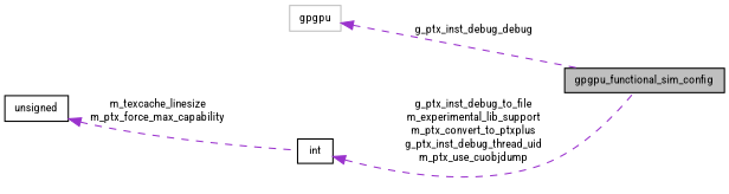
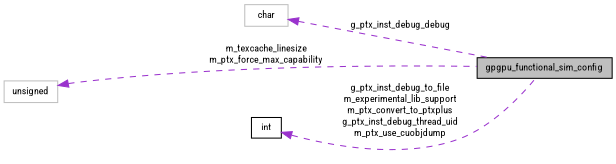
  digraph {
    fontname="Roboto Condensed"
    rankdir=LR
    node [color=black fontname="Roboto Condensed" fontsize=10 shape=record]
    edge [color=darkorchid3 dir=back fontname="Roboto Condensed" fontsize=10 labelfontname=FreeSans labelfontsize=10 style=dashed]
    n1 [fillcolor=grey75 fontcolor=black height=0.2 label=gpgpu_functional_sim_config style=filled width=0.4]
-   n2 [color=grey75 height=0.2 label=gpgpu width=0.4]
+   n2 [color=grey75 height=0.2 label=char width=0.4]
    n3 [height=0.2 label=int width=0.4]
-   n4 [height=0.2 label=unsigned width=0.4]
+   n4 [color=grey75 height=0.2 label=unsigned width=0.4]
    n2 -> n1 [label=g_ptx_inst_debug_debug]
    n3 -> n1 [label="g_ptx_inst_debug_to_file\nm_experimental_lib_support\nm_ptx_convert_to_ptxplus\ng_ptx_inst_debug_thread_uid\nm_ptx_use_cuobjdump"]
-   n4 -> n3 [label="m_texcache_linesize\nm_ptx_force_max_capability"]
+   n4 -> n1 [label="m_texcache_linesize\nm_ptx_force_max_capability"]
  }
